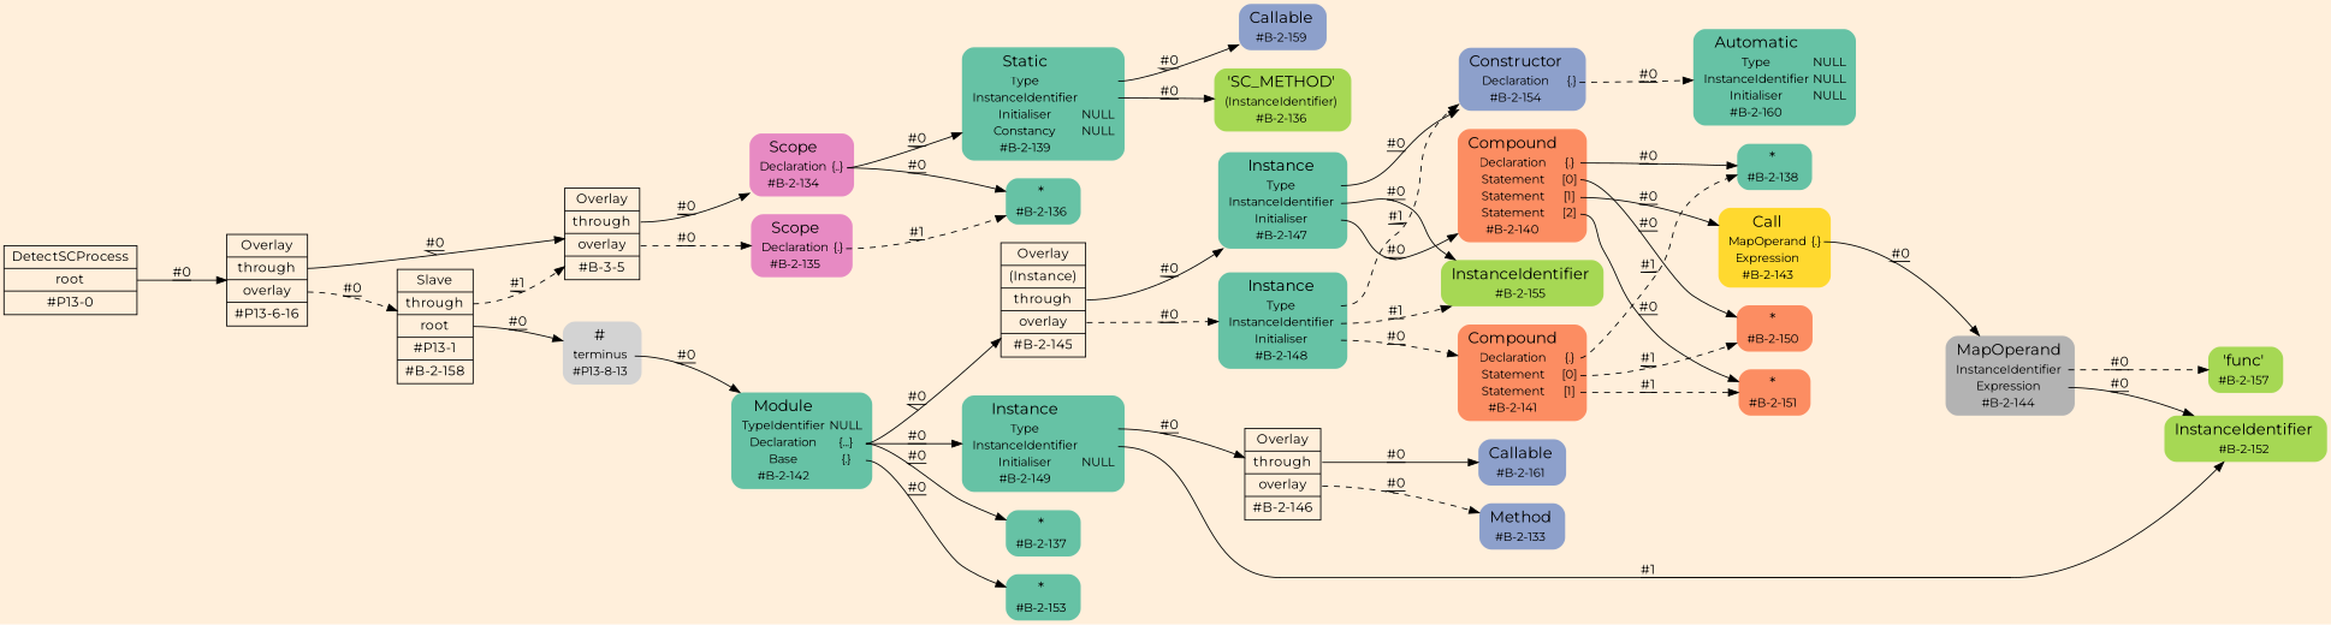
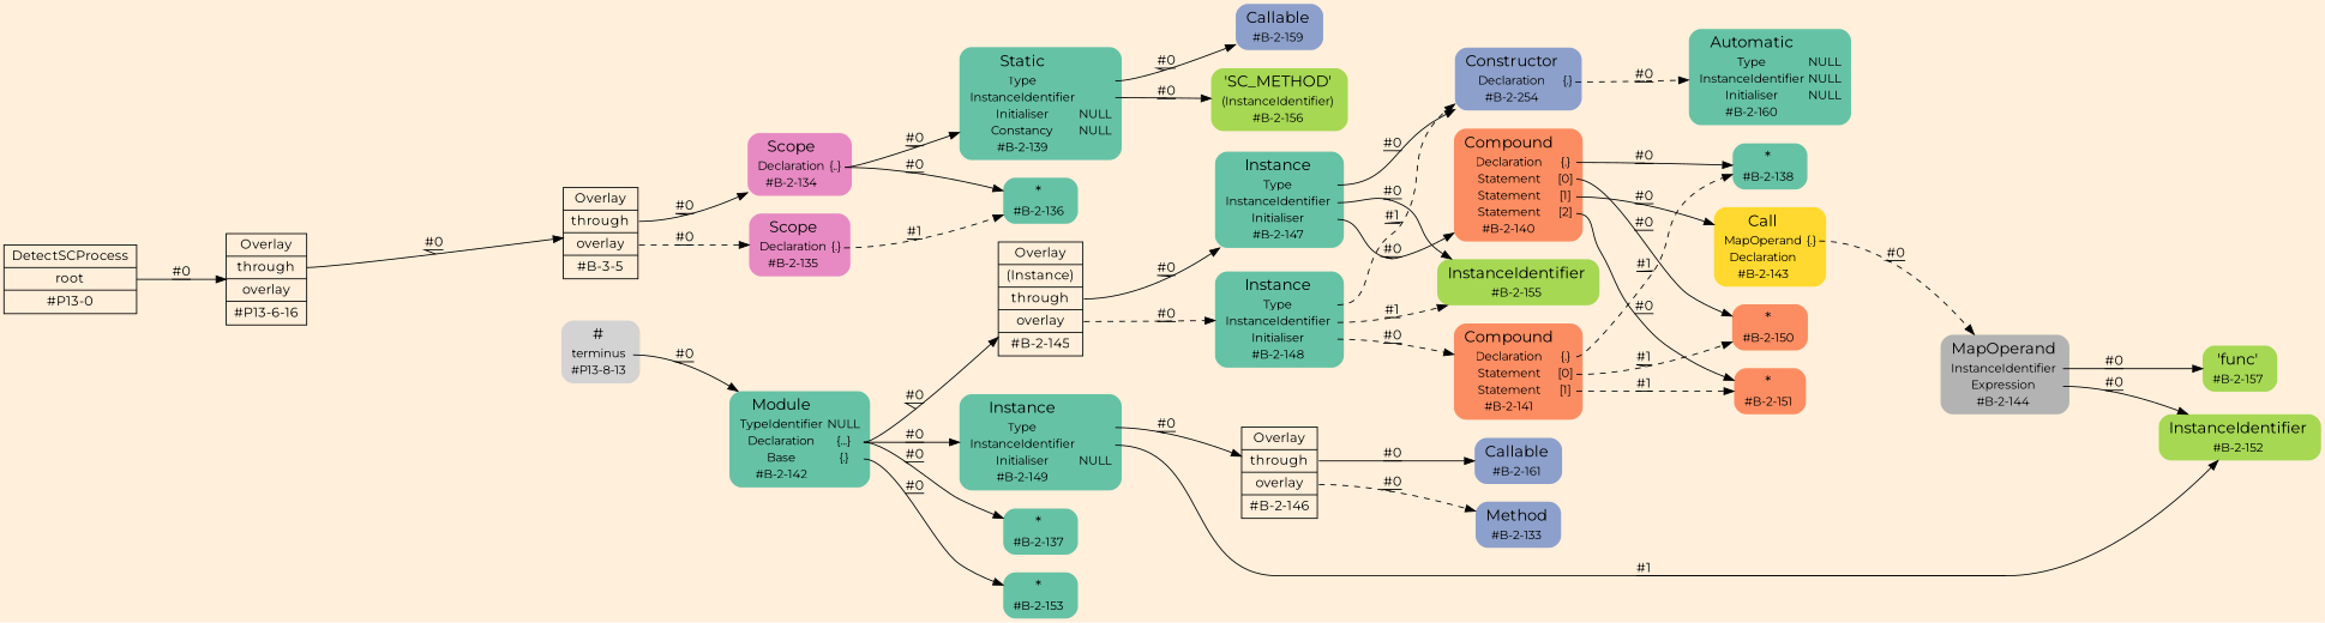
  digraph {
    bgcolor=antiquewhite1
    fontname=Montserrat
    rankdir=LR
    ranksep=1.0
    node [fillcolor="/set28/1" fontname=Montserrat fontsize=12 shape=plaintext style="rounded,filled"]
    edge [decorate=true fontname=Montserrat style=solid tailport=port0]
    n1 [fillcolor=antiquewhite1 fontsize=14 label="<fixed> DetectSCProcess | <port0> root | <port1> #P13-0" shape=record style=filled]
    n2 [fillcolor=antiquewhite1 fontsize=14 label="<fixed> Overlay | <port0> through | <port1> overlay | <port2> #P13-6-16" shape=record style=filled]
    n3 [fillcolor=antiquewhite1 fontsize=14 label="<fixed> Overlay | <port0> through | <port1> overlay | <port2> #B-3-5" shape=record style=filled]
-   n4 [fillcolor=antiquewhite1 fontsize=14 label="<fixed> Slave | <port0> through | <port1> root | <port2> #P13-1 | <port3> #B-2-158" shape=record style=filled]
    n5 [fillcolor="/set28/4" label=<<TABLE BORDER="0" CELLBORDER="0" CELLSPACING="0">  <TR>   <TD><FONT POINT-SIZE="16.0">Scope</FONT></TD>   <TD></TD>  </TR>  <TR>   <TD>Declaration</TD>   <TD PORT="port0">{..}</TD>  </TR>  <TR>   <TD>#B-2-134</TD>   <TD PORT="port1"></TD>  </TR> </TABLE>>]
    n6 [fillcolor="/set28/4" label=<<TABLE BORDER="0" CELLBORDER="0" CELLSPACING="0">  <TR>   <TD><FONT POINT-SIZE="16.0">Scope</FONT></TD>   <TD></TD>  </TR>  <TR>   <TD>Declaration</TD>   <TD PORT="port0">{.}</TD>  </TR>  <TR>   <TD>#B-2-135</TD>   <TD PORT="port1"></TD>  </TR> </TABLE>>]
    n7 [label=<<TABLE BORDER="0" CELLBORDER="0" CELLSPACING="0">  <TR>   <TD><FONT POINT-SIZE="16.0">#</FONT></TD>   <TD></TD>  </TR>  <TR>   <TD>terminus</TD>   <TD PORT="port0"></TD>  </TR>  <TR>   <TD>#P13-8-13</TD>   <TD PORT="port1"></TD>  </TR> </TABLE>> fillcolor=""]
    n8 [label=<<TABLE BORDER="0" CELLBORDER="0" CELLSPACING="0">  <TR>   <TD><FONT POINT-SIZE="16.0">*</FONT></TD>   <TD></TD>  </TR>  <TR>   <TD>#B-2-136</TD>   <TD PORT="port0"></TD>  </TR> </TABLE>>]
    n9 [label=<<TABLE BORDER="0" CELLBORDER="0" CELLSPACING="0">  <TR>   <TD><FONT POINT-SIZE="16.0">Static</FONT></TD>   <TD></TD>  </TR>  <TR>   <TD>Type</TD>   <TD PORT="port0"></TD>  </TR>  <TR>   <TD>InstanceIdentifier</TD>   <TD PORT="port1"></TD>  </TR>  <TR>   <TD>Initialiser</TD>   <TD PORT="port2">NULL</TD>  </TR>  <TR>   <TD>Constancy</TD>   <TD PORT="port3">NULL</TD>  </TR>  <TR>   <TD>#B-2-139</TD>   <TD PORT="port4"></TD>  </TR> </TABLE>>]
    n10 [fillcolor="/set28/3" label=<<TABLE BORDER="0" CELLBORDER="0" CELLSPACING="0">  <TR>   <TD><FONT POINT-SIZE="16.0">Callable</FONT></TD>   <TD></TD>  </TR>  <TR>   <TD>#B-2-159</TD>   <TD PORT="port0"></TD>  </TR> </TABLE>>]
-   n11 [fillcolor="/set28/5" label=<<TABLE BORDER="0" CELLBORDER="0" CELLSPACING="0">  <TR>   <TD><FONT POINT-SIZE="16.0">'SC_METHOD'</FONT></TD>   <TD></TD>  </TR>  <TR>   <TD>(InstanceIdentifier)</TD>   <TD PORT="port0"></TD>  </TR>  <TR>   <TD>#B-2-136</TD>   <TD PORT="port1"></TD>  </TR> </TABLE>>]
+   n11 [fillcolor="/set28/5" label=<<TABLE BORDER="0" CELLBORDER="0" CELLSPACING="0">  <TR>   <TD><FONT POINT-SIZE="16.0">'SC_METHOD'</FONT></TD>   <TD></TD>  </TR>  <TR>   <TD>(InstanceIdentifier)</TD>   <TD PORT="port0"></TD>  </TR>  <TR>   <TD>#B-2-156</TD>   <TD PORT="port1"></TD>  </TR> </TABLE>>]
    n12 [label=<<TABLE BORDER="0" CELLBORDER="0" CELLSPACING="0">  <TR>   <TD><FONT POINT-SIZE="16.0">Module</FONT></TD>   <TD></TD>  </TR>  <TR>   <TD>TypeIdentifier</TD>   <TD PORT="port0">NULL</TD>  </TR>  <TR>   <TD>Declaration</TD>   <TD PORT="port1">{...}</TD>  </TR>  <TR>   <TD>Base</TD>   <TD PORT="port2">{.}</TD>  </TR>  <TR>   <TD>#B-2-142</TD>   <TD PORT="port3"></TD>  </TR> </TABLE>>]
    n13 [fillcolor=antiquewhite1 fontsize=14 label="<fixed> Overlay | <port0> (Instance) | <port1> through | <port2> overlay | <port3> #B-2-145" shape=record style=filled]
    n14 [label=<<TABLE BORDER="0" CELLBORDER="0" CELLSPACING="0">  <TR>   <TD><FONT POINT-SIZE="16.0">Instance</FONT></TD>   <TD></TD>  </TR>  <TR>   <TD>Type</TD>   <TD PORT="port0"></TD>  </TR>  <TR>   <TD>InstanceIdentifier</TD>   <TD PORT="port1"></TD>  </TR>  <TR>   <TD>Initialiser</TD>   <TD PORT="port2">NULL</TD>  </TR>  <TR>   <TD>#B-2-149</TD>   <TD PORT="port3"></TD>  </TR> </TABLE>>]
    n15 [label=<<TABLE BORDER="0" CELLBORDER="0" CELLSPACING="0">  <TR>   <TD><FONT POINT-SIZE="16.0">*</FONT></TD>   <TD></TD>  </TR>  <TR>   <TD>#B-2-137</TD>   <TD PORT="port0"></TD>  </TR> </TABLE>>]
    n16 [label=<<TABLE BORDER="0" CELLBORDER="0" CELLSPACING="0">  <TR>   <TD><FONT POINT-SIZE="16.0">*</FONT></TD>   <TD></TD>  </TR>  <TR>   <TD>#B-2-153</TD>   <TD PORT="port0"></TD>  </TR> </TABLE>>]
    n17 [label=<<TABLE BORDER="0" CELLBORDER="0" CELLSPACING="0">  <TR>   <TD><FONT POINT-SIZE="16.0">Instance</FONT></TD>   <TD></TD>  </TR>  <TR>   <TD>Type</TD>   <TD PORT="port0"></TD>  </TR>  <TR>   <TD>InstanceIdentifier</TD>   <TD PORT="port1"></TD>  </TR>  <TR>   <TD>Initialiser</TD>   <TD PORT="port2"></TD>  </TR>  <TR>   <TD>#B-2-147</TD>   <TD PORT="port3"></TD>  </TR> </TABLE>>]
    n18 [label=<<TABLE BORDER="0" CELLBORDER="0" CELLSPACING="0">  <TR>   <TD><FONT POINT-SIZE="16.0">Instance</FONT></TD>   <TD></TD>  </TR>  <TR>   <TD>Type</TD>   <TD PORT="port0"></TD>  </TR>  <TR>   <TD>InstanceIdentifier</TD>   <TD PORT="port1"></TD>  </TR>  <TR>   <TD>Initialiser</TD>   <TD PORT="port2"></TD>  </TR>  <TR>   <TD>#B-2-148</TD>   <TD PORT="port3"></TD>  </TR> </TABLE>>]
    n19 [fillcolor="/set28/5" label=<<TABLE BORDER="0" CELLBORDER="0" CELLSPACING="0">  <TR>   <TD><FONT POINT-SIZE="16.0">InstanceIdentifier</FONT></TD>   <TD></TD>  </TR>  <TR>   <TD>#B-2-152</TD>   <TD PORT="port0"></TD>  </TR> </TABLE>>]
    n20 [fillcolor=antiquewhite1 fontsize=14 label="<fixed> Overlay | <port0> through | <port1> overlay | <port2> #B-2-146" shape=record style=filled]
-   n21 [fillcolor="/set28/3" label=<<TABLE BORDER="0" CELLBORDER="0" CELLSPACING="0">  <TR>   <TD><FONT POINT-SIZE="16.0">Constructor</FONT></TD>   <TD></TD>  </TR>  <TR>   <TD>Declaration</TD>   <TD PORT="port0">{.}</TD>  </TR>  <TR>   <TD>#B-2-154</TD>   <TD PORT="port1"></TD>  </TR> </TABLE>>]
+   n21 [fillcolor="/set28/3" label=<<TABLE BORDER="0" CELLBORDER="0" CELLSPACING="0">  <TR>   <TD><FONT POINT-SIZE="16.0">Constructor</FONT></TD>   <TD></TD>  </TR>  <TR>   <TD>Declaration</TD>   <TD PORT="port0">{.}</TD>  </TR>  <TR>   <TD>#B-2-254</TD>   <TD PORT="port1"></TD>  </TR> </TABLE>>]
    n22 [fillcolor="/set28/5" label=<<TABLE BORDER="0" CELLBORDER="0" CELLSPACING="0">  <TR>   <TD><FONT POINT-SIZE="16.0">InstanceIdentifier</FONT></TD>   <TD></TD>  </TR>  <TR>   <TD>#B-2-155</TD>   <TD PORT="port0"></TD>  </TR> </TABLE>>]
    n23 [fillcolor="/set28/2" label=<<TABLE BORDER="0" CELLBORDER="0" CELLSPACING="0">  <TR>   <TD><FONT POINT-SIZE="16.0">Compound</FONT></TD>   <TD></TD>  </TR>  <TR>   <TD>Declaration</TD>   <TD PORT="port0">{.}</TD>  </TR>  <TR>   <TD>Statement</TD>   <TD PORT="port1">[0]</TD>  </TR>  <TR>   <TD>Statement</TD>   <TD PORT="port2">[1]</TD>  </TR>  <TR>   <TD>Statement</TD>   <TD PORT="port3">[2]</TD>  </TR>  <TR>   <TD>#B-2-140</TD>   <TD PORT="port4"></TD>  </TR> </TABLE>>]
    n24 [fillcolor="/set28/2" label=<<TABLE BORDER="0" CELLBORDER="0" CELLSPACING="0">  <TR>   <TD><FONT POINT-SIZE="16.0">Compound</FONT></TD>   <TD></TD>  </TR>  <TR>   <TD>Declaration</TD>   <TD PORT="port0">{.}</TD>  </TR>  <TR>   <TD>Statement</TD>   <TD PORT="port1">[0]</TD>  </TR>  <TR>   <TD>Statement</TD>   <TD PORT="port2">[1]</TD>  </TR>  <TR>   <TD>#B-2-141</TD>   <TD PORT="port3"></TD>  </TR> </TABLE>>]
    n25 [label=<<TABLE BORDER="0" CELLBORDER="0" CELLSPACING="0">  <TR>   <TD><FONT POINT-SIZE="16.0">Automatic</FONT></TD>   <TD></TD>  </TR>  <TR>   <TD>Type</TD>   <TD PORT="port0">NULL</TD>  </TR>  <TR>   <TD>InstanceIdentifier</TD>   <TD PORT="port1">NULL</TD>  </TR>  <TR>   <TD>Initialiser</TD>   <TD PORT="port2">NULL</TD>  </TR>  <TR>   <TD>#B-2-160</TD>   <TD PORT="port3"></TD>  </TR> </TABLE>>]
    n26 [label=<<TABLE BORDER="0" CELLBORDER="0" CELLSPACING="0">  <TR>   <TD><FONT POINT-SIZE="16.0">*</FONT></TD>   <TD></TD>  </TR>  <TR>   <TD>#B-2-138</TD>   <TD PORT="port0"></TD>  </TR> </TABLE>>]
    n27 [fillcolor="/set28/2" label=<<TABLE BORDER="0" CELLBORDER="0" CELLSPACING="0">  <TR>   <TD><FONT POINT-SIZE="16.0">*</FONT></TD>   <TD></TD>  </TR>  <TR>   <TD>#B-2-150</TD>   <TD PORT="port0"></TD>  </TR> </TABLE>>]
-   n28 [fillcolor="/set28/6" label=<<TABLE BORDER="0" CELLBORDER="0" CELLSPACING="0">  <TR>   <TD><FONT POINT-SIZE="16.0">Call</FONT></TD>   <TD></TD>  </TR>  <TR>   <TD>MapOperand</TD>   <TD PORT="port0">{.}</TD>  </TR>  <TR>   <TD>Expression</TD>   <TD PORT="port1"></TD>  </TR>  <TR>   <TD>#B-2-143</TD>   <TD PORT="port2"></TD>  </TR> </TABLE>>]
+   n28 [fillcolor="/set28/6" label=<<TABLE BORDER="0" CELLBORDER="0" CELLSPACING="0">  <TR>   <TD><FONT POINT-SIZE="16.0">Call</FONT></TD>   <TD></TD>  </TR>  <TR>   <TD>MapOperand</TD>   <TD PORT="port0">{.}</TD>  </TR>  <TR>   <TD>Declaration</TD>   <TD PORT="port1"></TD>  </TR>  <TR>   <TD>#B-2-143</TD>   <TD PORT="port2"></TD>  </TR> </TABLE>>]
    n29 [fillcolor="/set28/2" label=<<TABLE BORDER="0" CELLBORDER="0" CELLSPACING="0">  <TR>   <TD><FONT POINT-SIZE="16.0">*</FONT></TD>   <TD></TD>  </TR>  <TR>   <TD>#B-2-151</TD>   <TD PORT="port0"></TD>  </TR> </TABLE>>]
    n30 [fillcolor="/set28/8" label=<<TABLE BORDER="0" CELLBORDER="0" CELLSPACING="0">  <TR>   <TD><FONT POINT-SIZE="16.0">MapOperand</FONT></TD>   <TD></TD>  </TR>  <TR>   <TD>InstanceIdentifier</TD>   <TD PORT="port0"></TD>  </TR>  <TR>   <TD>Expression</TD>   <TD PORT="port1"></TD>  </TR>  <TR>   <TD>#B-2-144</TD>   <TD PORT="port2"></TD>  </TR> </TABLE>>]
    n31 [fillcolor="/set28/5" label=<<TABLE BORDER="0" CELLBORDER="0" CELLSPACING="0">  <TR>   <TD><FONT POINT-SIZE="16.0">'func'</FONT></TD>   <TD></TD>  </TR>  <TR>   <TD>#B-2-157</TD>   <TD PORT="port0"></TD>  </TR> </TABLE>>]
    n32 [fillcolor="/set28/3" label=<<TABLE BORDER="0" CELLBORDER="0" CELLSPACING="0">  <TR>   <TD><FONT POINT-SIZE="16.0">Callable</FONT></TD>   <TD></TD>  </TR>  <TR>   <TD>#B-2-161</TD>   <TD PORT="port0"></TD>  </TR> </TABLE>>]
    n33 [fillcolor="/set28/3" label=<<TABLE BORDER="0" CELLBORDER="0" CELLSPACING="0">  <TR>   <TD><FONT POINT-SIZE="16.0">Method</FONT></TD>   <TD></TD>  </TR>  <TR>   <TD>#B-2-133</TD>   <TD PORT="port0"></TD>  </TR> </TABLE>>]
    n1 -> n2 [label="#0"]
    n2 -> n3 [label="#0"]
-   n2 -> n4 [label="#0" style=dashed tailport=port1]
    n3 -> n5 [label="#0"]
    n3 -> n6 [label="#0" style=dashed tailport=port1]
-   n4 -> n3 [label="#1" style=dashed]
-   n4 -> n7 [label="#0" tailport=port1]
    n5 -> n8 [label="#0"]
    n5 -> n9 [label="#0"]
    n6 -> n8 [label="#1" style=dashed]
    n7 -> n12 [label="#0"]
    n9 -> n10 [label="#0"]
    n9 -> n11 [label="#0" tailport=port1]
    n12 -> n13 [label="#0" tailport=port1]
    n12 -> n14 [label="#0" tailport=port1]
    n12 -> n15 [label="#0" tailport=port1]
    n12 -> n16 [label="#0" tailport=port2]
    n13 -> n17 [label="#0" tailport=port1]
    n13 -> n18 [label="#0" style=dashed tailport=port2]
    n14 -> n19 [label="#1" tailport=port1]
    n14 -> n20 [label="#0"]
    n17 -> n21 [label="#0"]
    n17 -> n22 [label="#0" tailport=port1]
    n17 -> n23 [label="#0" tailport=port2]
    n18 -> n21 [label="#1" style=dashed]
    n18 -> n22 [label="#1" style=dashed tailport=port1]
    n18 -> n24 [label="#0" style=dashed tailport=port2]
    n20 -> n32 [label="#0"]
    n20 -> n33 [label="#0" style=dashed tailport=port1]
    n21 -> n25 [label="#0" style=dashed]
    n23 -> n26 [label="#0"]
    n23 -> n27 [label="#0" tailport=port1]
    n23 -> n28 [label="#0" tailport=port2]
    n23 -> n29 [label="#0" tailport=port3]
    n24 -> n26 [label="#1" style=dashed]
    n24 -> n27 [label="#1" style=dashed tailport=port1]
    n24 -> n29 [label="#1" style=dashed tailport=port2]
-   n28 -> n30 [label="#0"]
+   n28 -> n30 [label="#0" style=dashed]
    n30 -> n19 [label="#0" tailport=port1]
-   n30 -> n31 [label="#0" style=dashed]
+   n30 -> n31 [label="#0"]
  }
